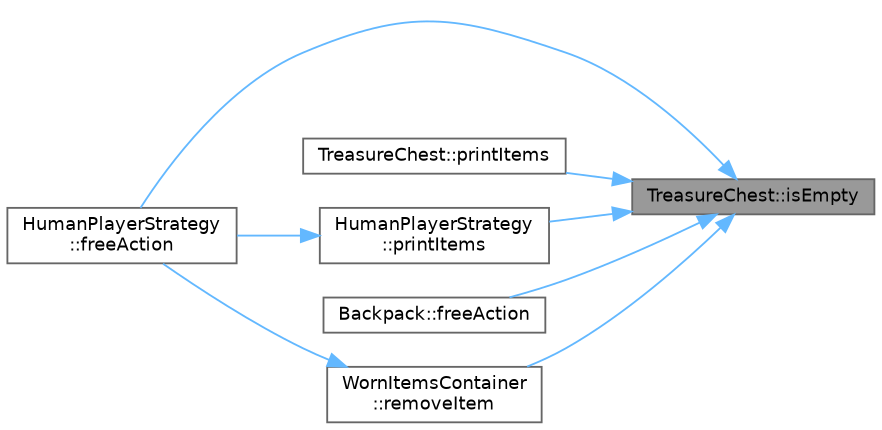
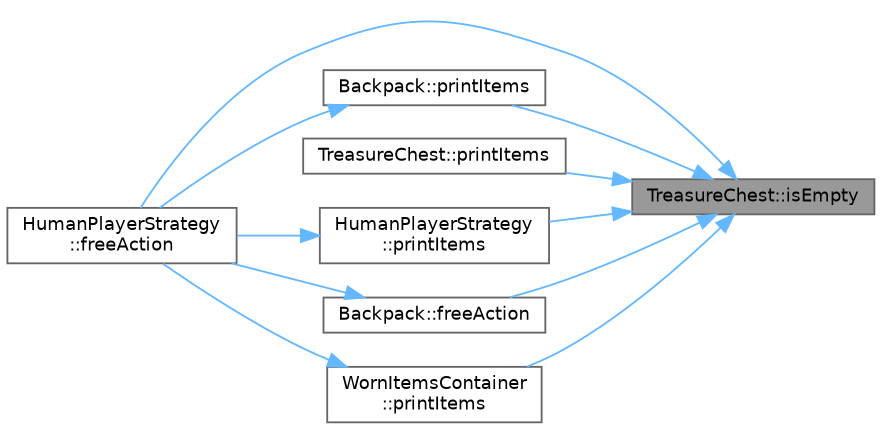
  digraph {
    rankdir=RL
    node [color=grey40 fillcolor=white fontname=Helvetica fontsize=10 shape=box style=filled]
    edge [color=steelblue1 dir=back fontname=Helvetica fontsize=10 labelfontname=Helvetica labelfontsize=10 style=solid]
    n1 [color=gray40 fillcolor=grey60 fontcolor=black height=0.2 label="TreasureChest::isEmpty" width=0.4]
    n2 [height=0.2 label="HumanPlayerStrategy\l::freeAction" width=0.4]
+   n3 [height=0.2 label="Backpack::printItems" width=0.4]
    n4 [height=0.2 label="TreasureChest::printItems" width=0.4]
    n5 [height=0.2 label="HumanPlayerStrategy\l::printItems" width=0.4]
    n6 [height=0.2 label="Backpack::freeAction" width=0.4]
-   n7 [height=0.2 label="WornItemsContainer\l::removeItem" width=0.4]
+   n7 [height=0.2 label="WornItemsContainer\l::printItems" width=0.4]
    n1 -> n2
+   n1 -> n3
    n1 -> n4
    n1 -> n5
    n1 -> n6
    n1 -> n7
+   n3 -> n2
    n5 -> n2
+   n6 -> n2
    n7 -> n2
  }
